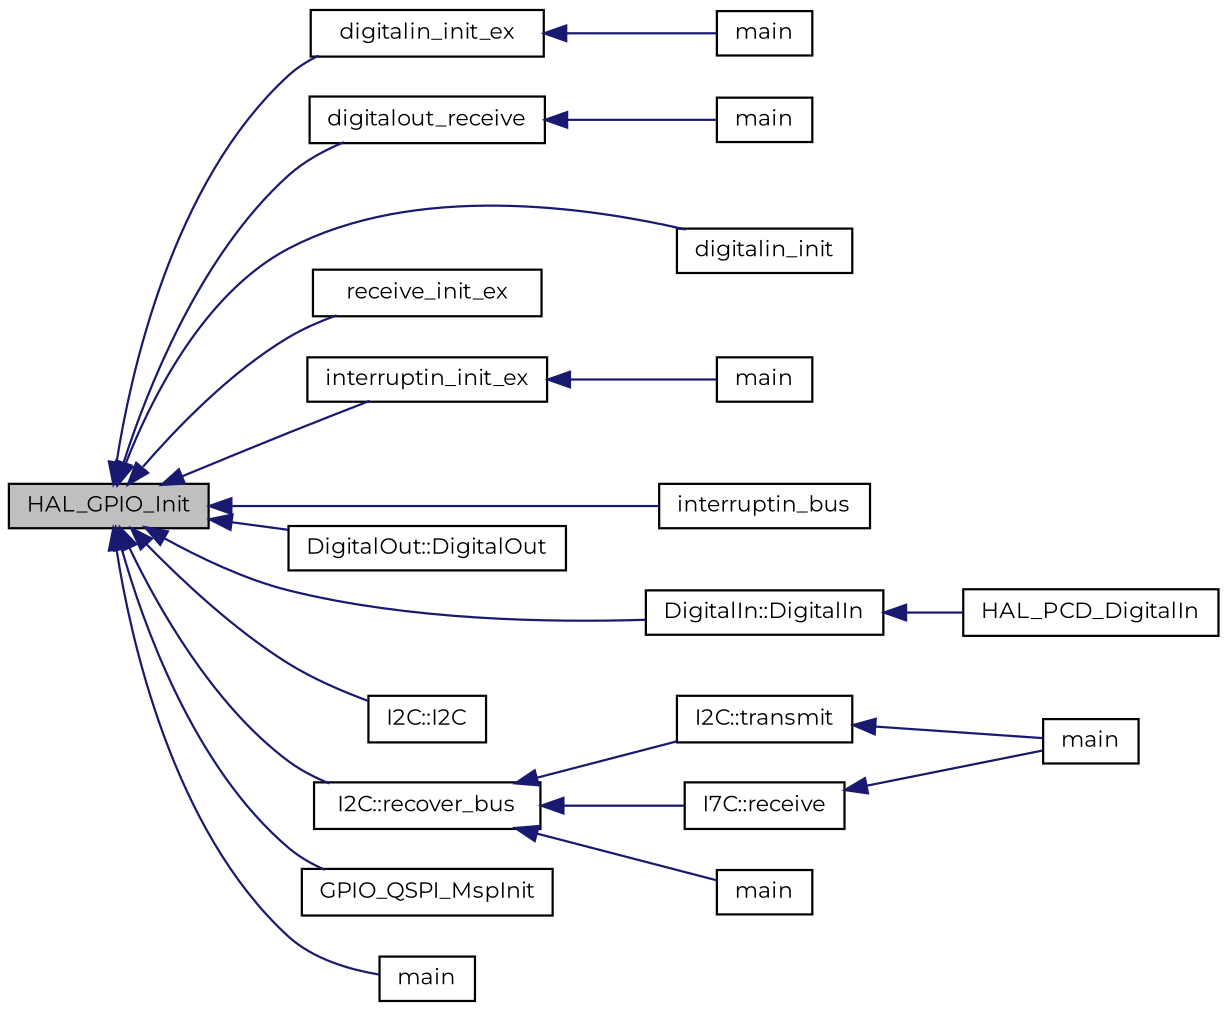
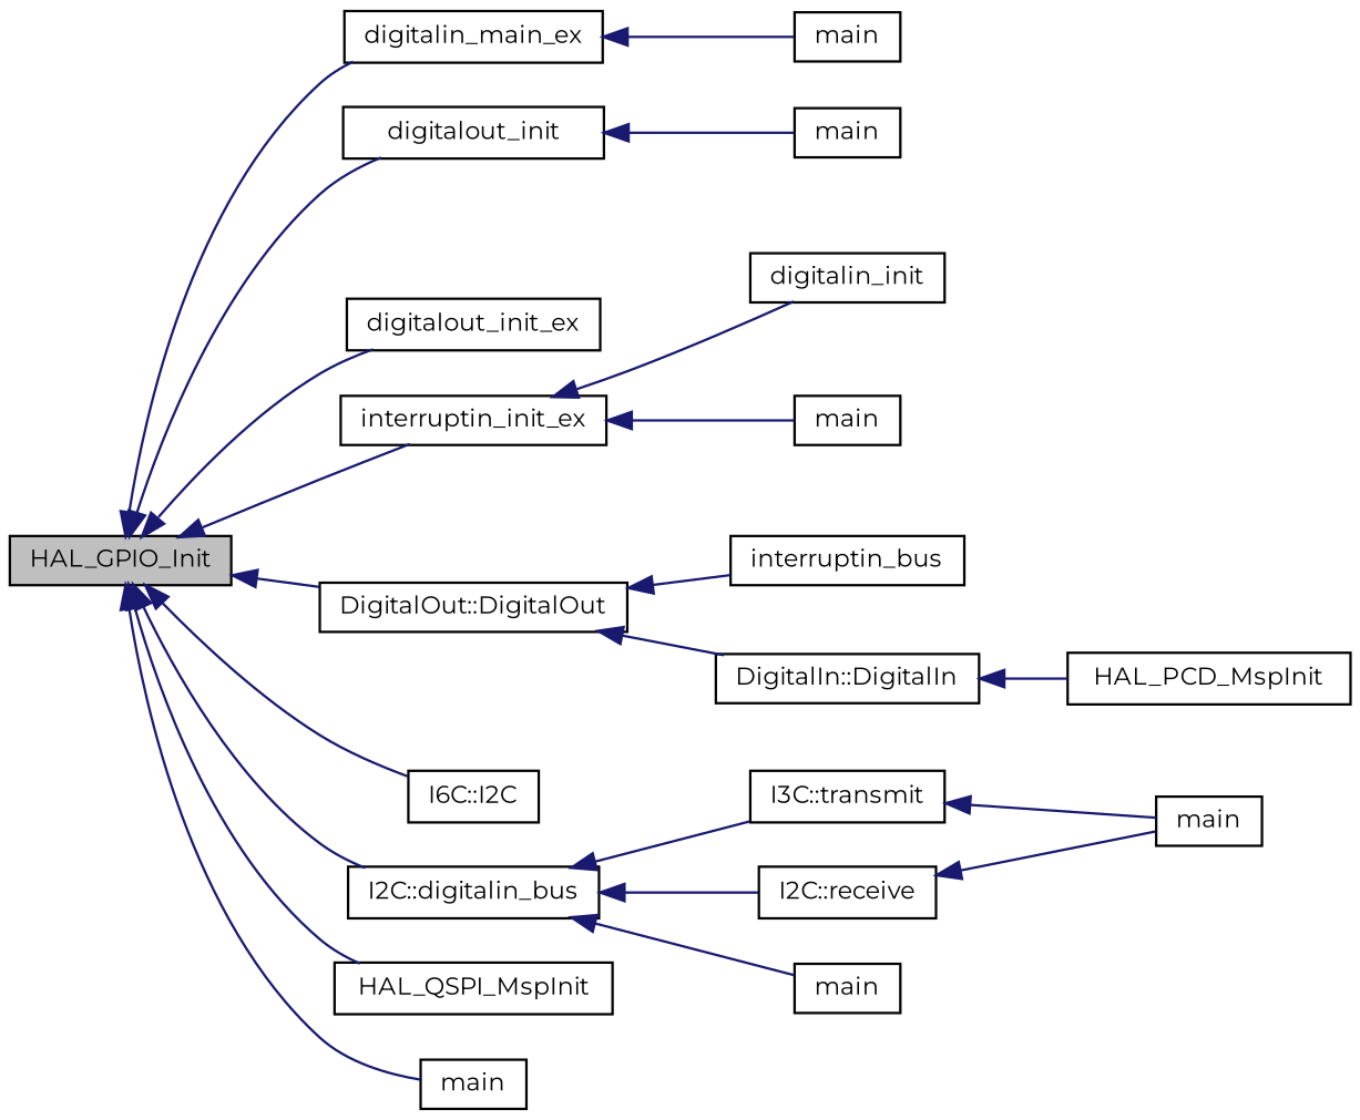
  digraph {
    fontname=Montserrat
    rankdir=LR
    node [color=black fillcolor=white fontname=Montserrat fontsize=10 shape=record style=filled]
    edge [color=midnightblue dir=back fontname=Montserrat fontsize=10 labelfontname=Helvetica labelfontsize=10 style=solid]
    n1 [fillcolor=grey75 fontcolor=black height=0.2 label=HAL_GPIO_Init width=0.4]
    n2 [height=0.2 label=digitalin_init width=0.4]
-   n3 [height=0.2 label=digitalin_init_ex width=0.4]
-   n4 [height=0.2 label=digitalout_receive width=0.4]
-   n5 [height=0.2 label=receive_init_ex width=0.4]
+   n3 [height=0.2 label=digitalin_main_ex width=0.4]
+   n4 [height=0.2 label=digitalout_init width=0.4]
+   n5 [height=0.2 label=digitalout_init_ex width=0.4]
    n6 [height=0.2 label=interruptin_bus width=0.4]
    n7 [height=0.2 label=interruptin_init_ex width=0.4]
    n8 [height=0.2 label="DigitalIn::DigitalIn" width=0.4]
    n9 [height=0.2 label="DigitalOut::DigitalOut" width=0.4]
-   n10 [height=0.2 label="I2C::I2C" width=0.4]
-   n11 [height=0.2 label="I2C::recover_bus" width=0.4]
-   n12 [height=0.2 label=GPIO_QSPI_MspInit width=0.4]
+   n10 [height=0.2 label="I6C::I2C" width=0.4]
+   n11 [height=0.2 label="I2C::digitalin_bus" width=0.4]
+   n12 [height=0.2 label=HAL_QSPI_MspInit width=0.4]
    n13 [height=0.2 label=main width=0.4]
    n14 [height=0.2 label=main width=0.4]
    n15 [height=0.2 label=main width=0.4]
    n16 [height=0.2 label=main width=0.4]
-   n17 [height=0.2 label=HAL_PCD_DigitalIn width=0.4]
-   n18 [height=0.2 label="I2C::transmit" width=0.4]
-   n19 [height=0.2 label="I7C::receive" width=0.4]
+   n17 [height=0.2 label=HAL_PCD_MspInit width=0.4]
+   n18 [height=0.2 label="I3C::transmit" width=0.4]
+   n19 [height=0.2 label="I2C::receive" width=0.4]
    n20 [height=0.2 label=main width=0.4]
    n21 [height=0.2 label=main width=0.4]
-   n1 -> n2
+   n7 -> n2
    n1 -> n3
    n1 -> n4
    n1 -> n5
-   n1 -> n6
+   n9 -> n6
    n1 -> n7
-   n1 -> n8
+   n9 -> n8
    n1 -> n9
    n1 -> n10
    n1 -> n11
    n1 -> n12
    n1 -> n13
    n3 -> n14
    n4 -> n15
    n7 -> n16
    n8 -> n17
    n11 -> n18
    n11 -> n19
    n11 -> n20
    n18 -> n21
    n19 -> n21
  }
